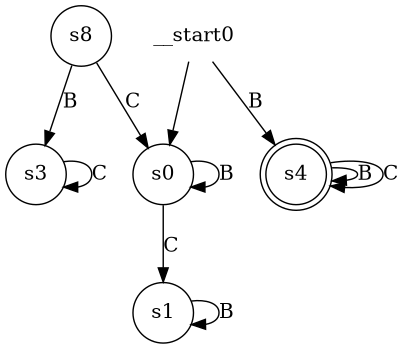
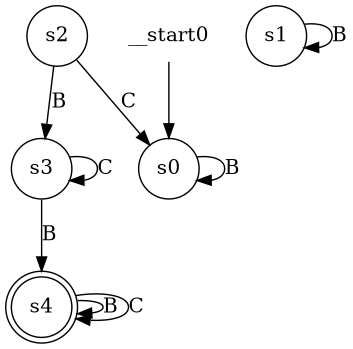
  digraph {
    node [shape=circle]
    n1 [label=s0]
    n2 [label=s1]
-   n3 [label=s8]
+   n3 [label=s2]
    n4 [label=s3]
    n5 [label=s4 shape=doublecircle]
    __start0 [shape=none]
    n1 -> n1 [label=B]
-   n1 -> n2 [label=C]
    n2 -> n2 [label=B]
    n3 -> n1 [label=C]
    n3 -> n4 [label=B]
    n4 -> n4 [label=C]
-   __start0 -> n5 [label=B]
+   n4 -> n5 [label=B]
    n5 -> n5 [label=B]
    n5 -> n5 [label=C]
    __start0 -> n1
  }
